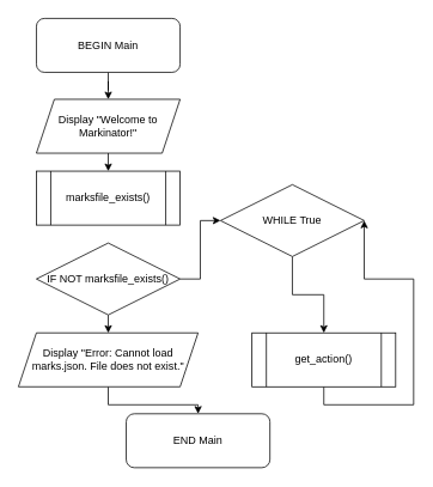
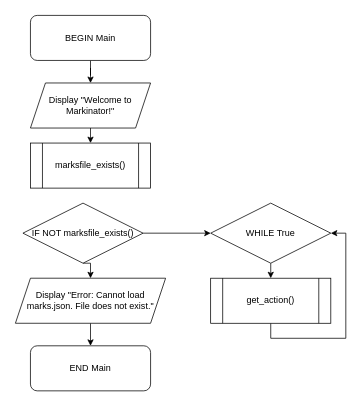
  <mxCell id="0" />
  <mxCell id="1" parent="0" />
  <mxCell id="2" style="edgeStyle=orthogonalEdgeStyle;rounded=0;orthogonalLoop=1;jettySize=auto;html=1;exitX=0.5;exitY=1;exitDx=0;exitDy=0;" edge="1" parent="1" source="3" target="5"><mxGeometry relative="1" as="geometry" /></mxCell>
  <mxCell id="3" value="BEGIN Main" style="rounded=1;whiteSpace=wrap;html=1;" vertex="1" parent="1"><mxGeometry x="40" y="20" width="160" height="60" as="geometry" /></mxCell>
  <mxCell id="4" style="edgeStyle=orthogonalEdgeStyle;rounded=0;orthogonalLoop=1;jettySize=auto;html=1;exitX=0.5;exitY=1;exitDx=0;exitDy=0;entryX=0.5;entryY=0;entryDx=0;entryDy=0;" edge="1" parent="1" source="5" target="6"><mxGeometry relative="1" as="geometry" /></mxCell>
  <mxCell id="5" value="Display &quot;Welcome to Markinator!&quot;" style="shape=parallelogram;perimeter=parallelogramPerimeter;whiteSpace=wrap;html=1;fixedSize=1;" vertex="1" parent="1"><mxGeometry x="40" y="110" width="160" height="60" as="geometry" /></mxCell>
  <mxCell id="6" value="marksfile_exists()" style="shape=process;whiteSpace=wrap;html=1;backgroundOutline=1;" vertex="1" parent="1"><mxGeometry x="40" y="190" width="160" height="60" as="geometry" /></mxCell>
  <mxCell id="7" style="edgeStyle=orthogonalEdgeStyle;rounded=0;orthogonalLoop=1;jettySize=auto;html=1;exitX=0.5;exitY=1;exitDx=0;exitDy=0;entryX=0.5;entryY=0;entryDx=0;entryDy=0;" edge="1" parent="1" source="9" target="11"><mxGeometry relative="1" as="geometry" /></mxCell>
  <mxCell id="8" style="edgeStyle=orthogonalEdgeStyle;rounded=0;orthogonalLoop=1;jettySize=auto;html=1;exitX=1;exitY=0.5;exitDx=0;exitDy=0;entryX=0;entryY=0.5;entryDx=0;entryDy=0;" edge="1" parent="1" source="9" target="16"><mxGeometry relative="1" as="geometry" /></mxCell>
- <mxCell id="9" value="IF NOT marksfile_exists()" style="rhombus;whiteSpace=wrap;html=1;" vertex="1" parent="1"><mxGeometry x="40" y="270" width="160" height="80" as="geometry" /></mxCell>
+ <mxCell id="9" value="IF NOT marksfile_exists()" style="rhombus;whiteSpace=wrap;html=1;" vertex="1" parent="1"><mxGeometry x="30" y="270" width="160" height="80" as="geometry" /></mxCell>
  <mxCell id="10" style="edgeStyle=orthogonalEdgeStyle;rounded=0;orthogonalLoop=1;jettySize=auto;html=1;exitX=0.5;exitY=1;exitDx=0;exitDy=0;entryX=0.5;entryY=0;entryDx=0;entryDy=0;" edge="1" parent="1" source="11" target="12"><mxGeometry relative="1" as="geometry" /></mxCell>
  <mxCell id="11" value="Display &quot;Error: Cannot load marks.json. File does not exist.&quot;" style="shape=parallelogram;perimeter=parallelogramPerimeter;whiteSpace=wrap;html=1;fixedSize=1;" vertex="1" parent="1"><mxGeometry x="20" y="370" width="200" height="60" as="geometry" /></mxCell>
- <mxCell id="12" value="END Main" style="rounded=1;whiteSpace=wrap;html=1;" vertex="1" parent="1"><mxGeometry x="140" y="460" width="160" height="60" as="geometry" /></mxCell>
+ <mxCell id="12" value="END Main" style="rounded=1;whiteSpace=wrap;html=1;" vertex="1" parent="1"><mxGeometry x="40" y="460" width="160" height="60" as="geometry" /></mxCell>
  <mxCell id="13" style="edgeStyle=orthogonalEdgeStyle;rounded=0;orthogonalLoop=1;jettySize=auto;html=1;exitX=0.5;exitY=1;exitDx=0;exitDy=0;entryX=1;entryY=0.5;entryDx=0;entryDy=0;" edge="1" parent="1" source="14" target="16"><mxGeometry relative="1" as="geometry"><Array as="points"><mxPoint x="360" y="450" /><mxPoint x="460" y="450" /><mxPoint x="460" y="310" /></Array></mxGeometry></mxCell>
  <mxCell id="14" value="get_action()" style="shape=process;whiteSpace=wrap;html=1;backgroundOutline=1;" vertex="1" parent="1"><mxGeometry x="280" y="370" width="160" height="60" as="geometry" /></mxCell>
  <mxCell id="15" style="edgeStyle=orthogonalEdgeStyle;rounded=0;orthogonalLoop=1;jettySize=auto;html=1;exitX=0.5;exitY=1;exitDx=0;exitDy=0;entryX=0.5;entryY=0;entryDx=0;entryDy=0;" edge="1" parent="1" source="16" target="14"><mxGeometry relative="1" as="geometry" /></mxCell>
- <mxCell id="16" value="WHILE True" style="rhombus;whiteSpace=wrap;html=1;" vertex="1" parent="1"><mxGeometry x="245" y="205" width="160" height="80" as="geometry" /></mxCell>
+ <mxCell id="16" value="WHILE True" style="rhombus;whiteSpace=wrap;html=1;" vertex="1" parent="1"><mxGeometry x="280" y="270" width="160" height="80" as="geometry" /></mxCell>
